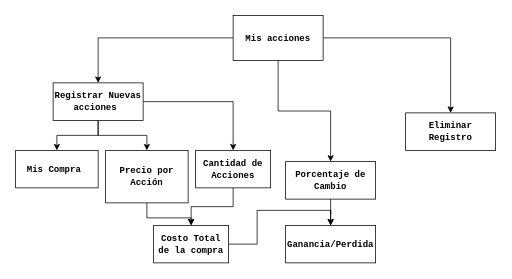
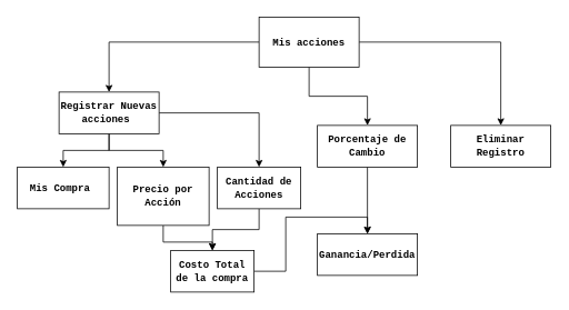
  <mxCell id="0" />
  <mxCell id="1" parent="0" />
  <mxCell id="2" style="edgeStyle=orthogonalEdgeStyle;rounded=0;orthogonalLoop=1;jettySize=auto;html=1;entryX=0.5;entryY=0;entryDx=0;entryDy=0;" parent="1" source="5" target="9" edge="1"><mxGeometry relative="1" as="geometry" /></mxCell>
  <mxCell id="3" style="edgeStyle=orthogonalEdgeStyle;rounded=0;orthogonalLoop=1;jettySize=auto;html=1;entryX=0.5;entryY=0;entryDx=0;entryDy=0;" parent="1" source="5" target="20" edge="1"><mxGeometry relative="1" as="geometry" /></mxCell>
  <mxCell id="4" style="edgeStyle=orthogonalEdgeStyle;rounded=0;orthogonalLoop=1;jettySize=auto;html=1;entryX=0.5;entryY=0;entryDx=0;entryDy=0;" parent="1" source="5" target="18" edge="1"><mxGeometry relative="1" as="geometry" /></mxCell>
  <mxCell id="5" value="&lt;font face=&quot;Courier New&quot;&gt;&lt;b&gt;Mis acciones&lt;/b&gt;&lt;/font&gt;" style="rounded=0;whiteSpace=wrap;html=1;" parent="1" vertex="1"><mxGeometry x="310" y="20" width="120" height="60" as="geometry" /></mxCell>
  <mxCell id="6" value="" style="edgeStyle=orthogonalEdgeStyle;rounded=0;orthogonalLoop=1;jettySize=auto;html=1;" parent="1" source="9" target="10" edge="1"><mxGeometry relative="1" as="geometry" /></mxCell>
  <mxCell id="7" style="edgeStyle=orthogonalEdgeStyle;rounded=0;orthogonalLoop=1;jettySize=auto;html=1;entryX=0.5;entryY=0;entryDx=0;entryDy=0;" parent="1" source="9" target="12" edge="1"><mxGeometry relative="1" as="geometry" /></mxCell>
  <mxCell id="8" style="edgeStyle=orthogonalEdgeStyle;rounded=0;orthogonalLoop=1;jettySize=auto;html=1;entryX=0.5;entryY=0;entryDx=0;entryDy=0;" parent="1" source="9" target="14" edge="1"><mxGeometry relative="1" as="geometry" /></mxCell>
  <mxCell id="9" value="&lt;font face=&quot;Courier New&quot;&gt;&lt;b&gt;Registrar Nuevas acciones&amp;nbsp;&lt;/b&gt;&lt;/font&gt;" style="rounded=0;whiteSpace=wrap;html=1;" parent="1" vertex="1"><mxGeometry x="70" y="110" width="120" height="50" as="geometry" /></mxCell>
  <mxCell id="10" value="&lt;font face=&quot;Courier New&quot;&gt;&lt;b&gt;Mis Compra&amp;nbsp;&lt;/b&gt;&lt;/font&gt;" style="rounded=0;whiteSpace=wrap;html=1;" parent="1" vertex="1"><mxGeometry x="20" y="200" width="110" height="50" as="geometry" /></mxCell>
  <mxCell id="11" style="edgeStyle=orthogonalEdgeStyle;rounded=0;orthogonalLoop=1;jettySize=auto;html=1;entryX=0.5;entryY=0;entryDx=0;entryDy=0;" parent="1" source="12" target="16" edge="1"><mxGeometry relative="1" as="geometry" /></mxCell>
  <mxCell id="12" value="&lt;font face=&quot;Courier New&quot;&gt;&lt;b&gt;Precio por Acción&lt;/b&gt;&lt;/font&gt;" style="rounded=0;whiteSpace=wrap;html=1;align=center;" parent="1" vertex="1"><mxGeometry x="140" y="200" width="110" height="70" as="geometry" /></mxCell>
  <mxCell id="13" style="edgeStyle=orthogonalEdgeStyle;rounded=0;orthogonalLoop=1;jettySize=auto;html=1;entryX=0.5;entryY=0;entryDx=0;entryDy=0;" parent="1" source="14" target="16" edge="1"><mxGeometry relative="1" as="geometry" /></mxCell>
  <mxCell id="14" value="&lt;font face=&quot;Courier New&quot;&gt;&lt;b&gt;Cantidad de Acciones&lt;/b&gt;&lt;/font&gt;" style="rounded=0;whiteSpace=wrap;html=1;" parent="1" vertex="1"><mxGeometry x="260" y="200" width="100" height="50" as="geometry" /></mxCell>
  <mxCell id="15" style="edgeStyle=orthogonalEdgeStyle;rounded=0;orthogonalLoop=1;jettySize=auto;html=1;entryX=0.5;entryY=0;entryDx=0;entryDy=0;" parent="1" source="16" target="19" edge="1"><mxGeometry relative="1" as="geometry" /></mxCell>
  <mxCell id="16" value="&lt;font face=&quot;Courier New&quot;&gt;&lt;b&gt;Costo Total de la compra&lt;/b&gt;&lt;/font&gt;" style="rounded=0;whiteSpace=wrap;html=1;" parent="1" vertex="1"><mxGeometry x="204" y="300" width="100" height="50" as="geometry" /></mxCell>
  <mxCell id="17" style="edgeStyle=orthogonalEdgeStyle;rounded=0;orthogonalLoop=1;jettySize=auto;html=1;entryX=0.5;entryY=0;entryDx=0;entryDy=0;" parent="1" source="18" target="19" edge="1"><mxGeometry relative="1" as="geometry" /></mxCell>
- <mxCell id="18" value="&lt;font face=&quot;Courier New&quot;&gt;&lt;b&gt;Porcentaje de Cambio&lt;/b&gt;&lt;/font&gt;" style="rounded=0;whiteSpace=wrap;html=1;" parent="1" vertex="1"><mxGeometry x="380" y="215" width="120" height="50" as="geometry" /></mxCell>
- <mxCell id="19" value="&lt;font face=&quot;Courier New&quot;&gt;&lt;b&gt;Ganancia/Perdida&lt;/b&gt;&lt;/font&gt;" style="rounded=0;whiteSpace=wrap;html=1;" parent="1" vertex="1"><mxGeometry x="380" y="300" width="120" height="50" as="geometry" /></mxCell>
+ <mxCell id="18" value="&lt;font face=&quot;Courier New&quot;&gt;&lt;b&gt;Porcentaje de Cambio&lt;/b&gt;&lt;/font&gt;" style="rounded=0;whiteSpace=wrap;html=1;" parent="1" vertex="1"><mxGeometry x="380" y="150" width="120" height="50" as="geometry" /></mxCell>
+ <mxCell id="19" value="&lt;font face=&quot;Courier New&quot;&gt;&lt;b&gt;Ganancia/Perdida&lt;/b&gt;&lt;/font&gt;" style="rounded=0;whiteSpace=wrap;html=1;" parent="1" vertex="1"><mxGeometry x="380" y="280" width="120" height="50" as="geometry" /></mxCell>
  <mxCell id="20" value="&lt;font face=&quot;Courier New&quot;&gt;&lt;b&gt;Eliminar Registro&lt;/b&gt;&lt;/font&gt;" style="rounded=0;whiteSpace=wrap;html=1;" parent="1" vertex="1"><mxGeometry x="540" y="150" width="120" height="50" as="geometry" /></mxCell>
